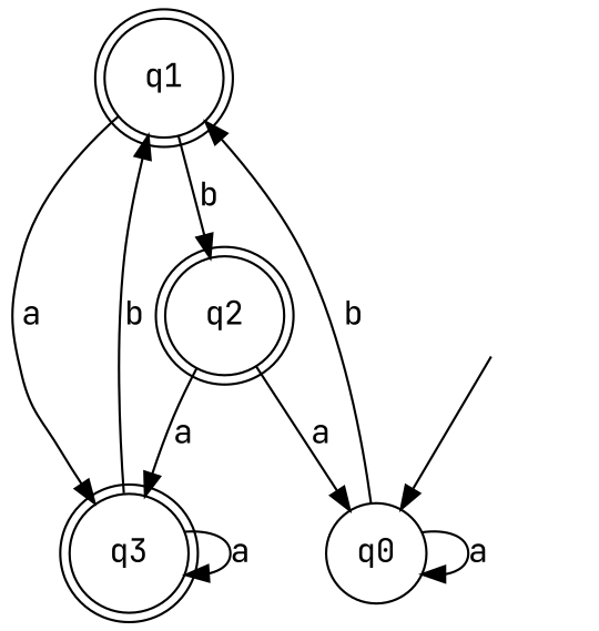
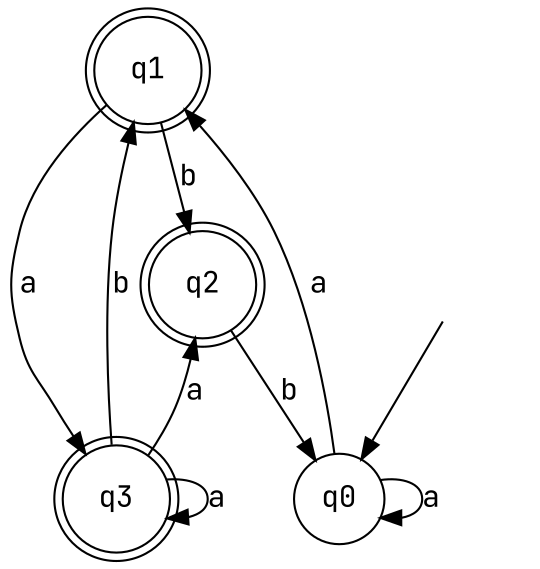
  digraph {
    fontname="JetBrains Mono"
    node [fontname="JetBrains Mono" shape=doublecircle]
    edge [fontname="JetBrains Mono"]
    q1
    q2
    q3
    q0 [shape=circle]
    _nil [style=invis shape=""]
    q1 -> q2 [label=b]
    q1 -> q3 [label=a]
-   q2 -> q3 [label=a]
-   q2 -> q0 [label=a]
+   q3 -> q2 [label=a]
+   q2 -> q0 [label=b]
    q3 -> q1 [label=b]
    q3 -> q3 [label=a]
-   q0 -> q1 [label=b]
+   q0 -> q1 [label=a]
    q0 -> q0 [label=a]
    _nil -> q0
  }
